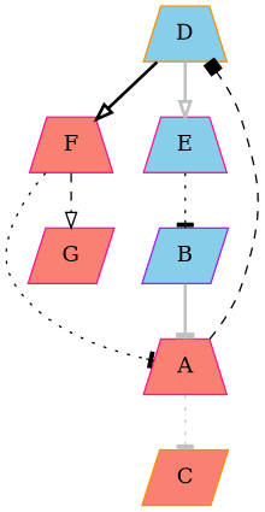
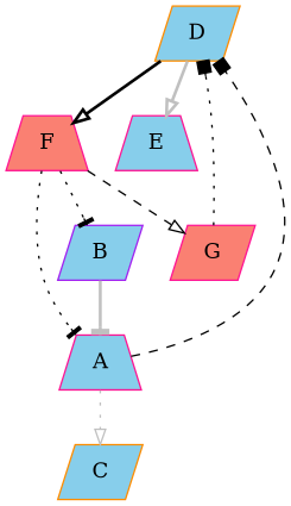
  digraph {
    node [color=deeppink fillcolor=skyblue shape=trapezium style=filled]
    edge [arrowhead=tee style=dotted]
-   n1 [color=darkorange label=D]
+   n1 [color=darkorange label=D shape=parallelogram]
    n2 [fillcolor=salmon label=F]
    n3 [label=E]
-   n4 [fillcolor=salmon label=A]
+   n4 [label=A]
    n5 [fillcolor=salmon label=G shape=parallelogram]
    n6 [color=purple label=B shape=parallelogram]
-   n7 [color=darkorange fillcolor=salmon label=C shape=parallelogram]
+   n7 [color=darkorange label=C shape=parallelogram]
    n1 -> n2 [arrowhead=onormal style=bold]
    n1 -> n3 [arrowhead=onormal color=gray style=bold]
    n2 -> n4
    n2 -> n5 [arrowhead=onormal style=dashed]
-   n3 -> n6
+   n2 -> n6
    n4 -> n1 [arrowhead=box color=black style=dashed]
-   n4 -> n7 [color=gray]
+   n4 -> n7 [arrowhead=onormal color=gray]
+   n5 -> n1 [arrowhead=box]
    n6 -> n4 [color=gray style=bold]
  }
